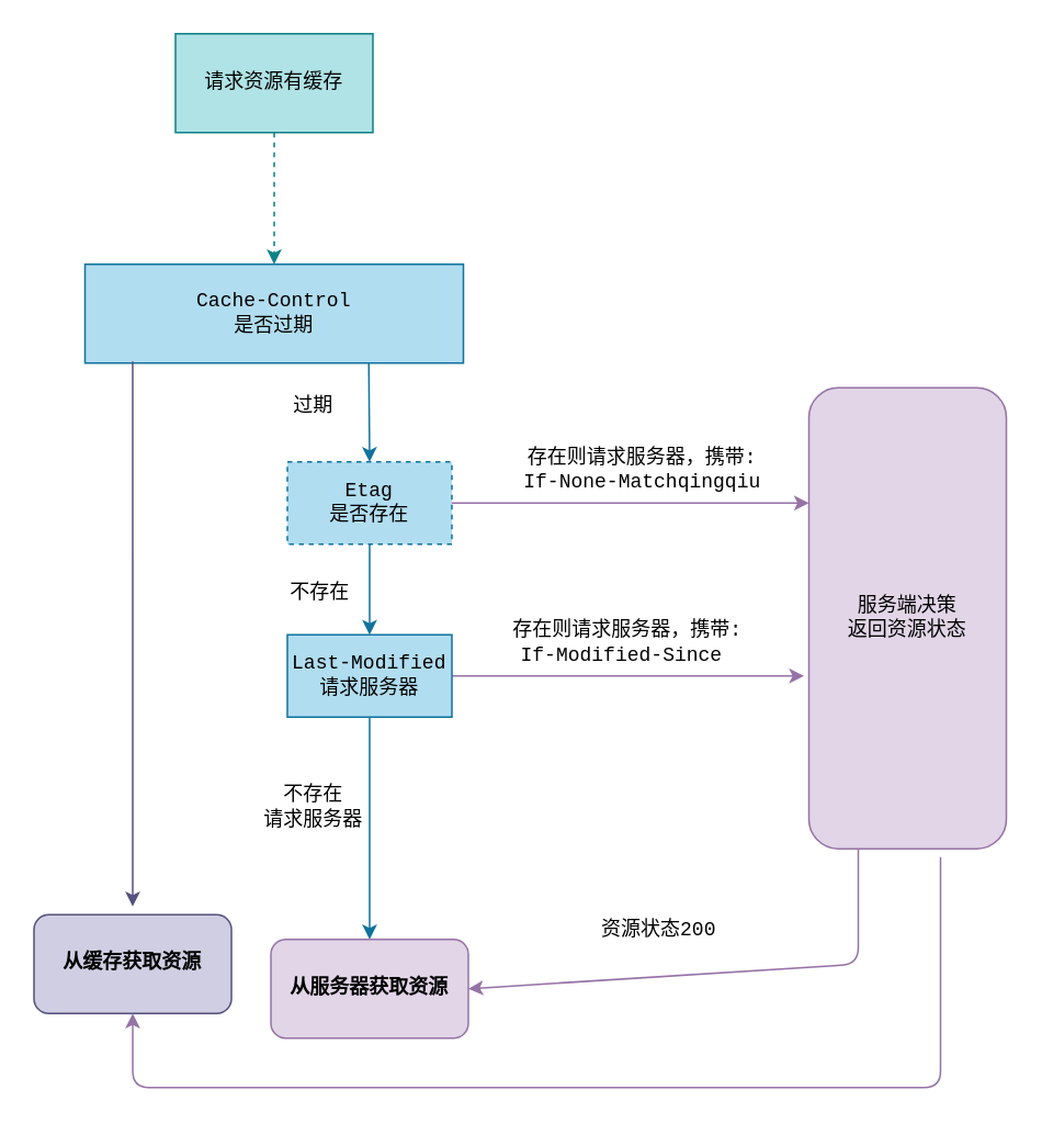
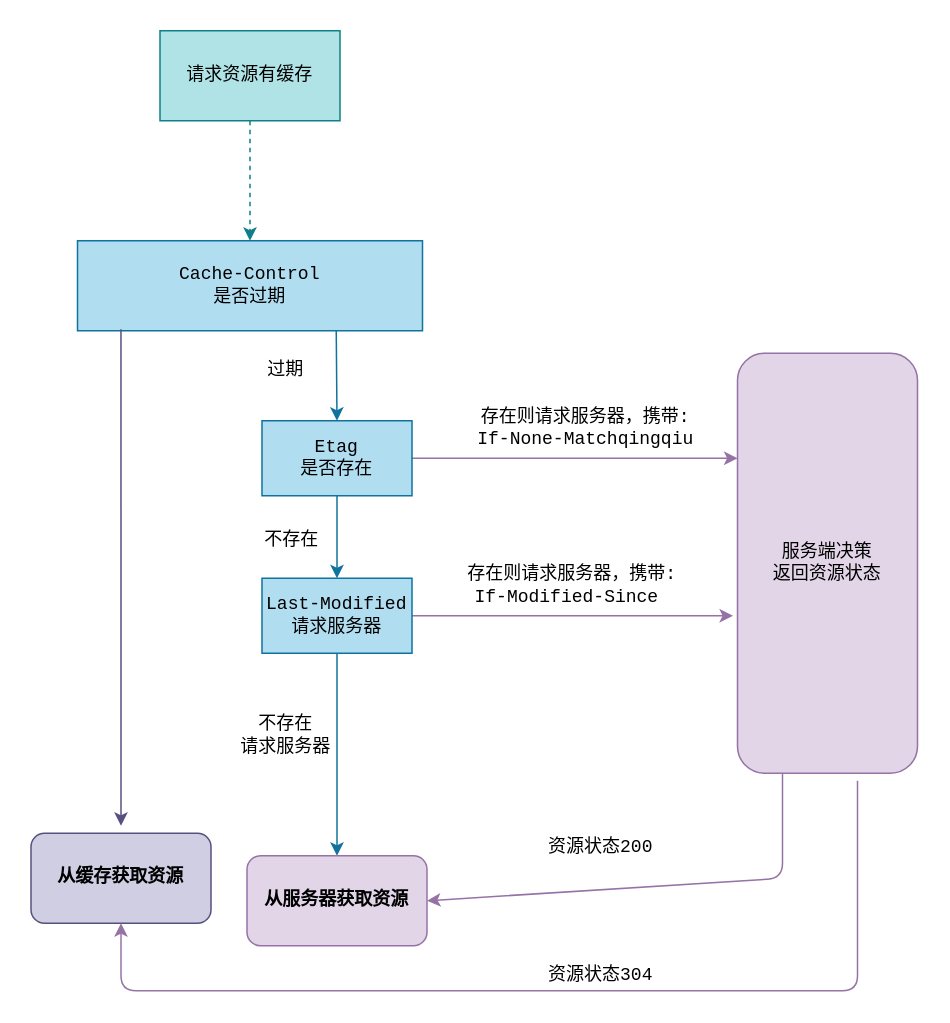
  <mxCell id="0" />
  <mxCell id="1" parent="0" />
  <mxCell id="2" value="从缓存获取资源" style="rounded=1;whiteSpace=wrap;html=1;strokeColor=#56517e;fontFamily=Courier New;fontSize=12;fillColor=#d0cee2;fontStyle=1" vertex="1" parent="1"><mxGeometry x="20" y="555" width="120" height="60" as="geometry" /></mxCell>
  <mxCell id="3" style="edgeStyle=orthogonalEdgeStyle;rounded=0;orthogonalLoop=1;jettySize=auto;html=1;fontFamily=Courier New;fontSize=12;fontColor=#000000;fillColor=#b0e3e6;strokeColor=#0e8088;dashed=1;" edge="1" parent="1" source="4" target="5"><mxGeometry relative="1" as="geometry" /></mxCell>
  <mxCell id="4" value="&lt;span style=&quot;white-space: normal&quot;&gt;请求资源有缓存&lt;/span&gt;" style="rounded=0;whiteSpace=wrap;html=1;strokeColor=#0e8088;fontFamily=Courier New;fontSize=12;fillColor=#b0e3e6;" vertex="1" parent="1"><mxGeometry x="106" y="20" width="120" height="60" as="geometry" /></mxCell>
  <mxCell id="5" value="Cache-Control&lt;br&gt;是否过期" style="rounded=0;whiteSpace=wrap;html=1;strokeColor=#10739e;fontFamily=Courier New;fontSize=12;fillColor=#b1ddf0;" vertex="1" parent="1"><mxGeometry x="51" y="160" width="230" height="60" as="geometry" /></mxCell>
  <mxCell id="6" style="edgeStyle=orthogonalEdgeStyle;rounded=0;orthogonalLoop=1;jettySize=auto;html=1;fontFamily=Courier New;fontSize=12;fontColor=#000000;fillColor=#b1ddf0;strokeColor=#10739e;" edge="1" parent="1" source="8" target="12"><mxGeometry relative="1" as="geometry" /></mxCell>
  <mxCell id="7" style="edgeStyle=orthogonalEdgeStyle;rounded=0;orthogonalLoop=1;jettySize=auto;html=1;entryX=0;entryY=0.25;entryDx=0;entryDy=0;fontFamily=Courier New;fontSize=12;fontColor=#000000;fillColor=#e1d5e7;strokeColor=#9673a6;" edge="1" parent="1" source="8" target="15"><mxGeometry relative="1" as="geometry" /></mxCell>
- <mxCell id="8" value="Etag&lt;br&gt;是否存在" style="rounded=0;whiteSpace=wrap;html=1;strokeColor=#10739e;fontFamily=Courier New;fontSize=12;fillColor=#b1ddf0;dashed=1;" vertex="1" parent="1"><mxGeometry x="174" y="280" width="100" height="50" as="geometry" /></mxCell>
+ <mxCell id="8" value="Etag&lt;br&gt;是否存在" style="rounded=0;whiteSpace=wrap;html=1;strokeColor=#10739e;fontFamily=Courier New;fontSize=12;fillColor=#b1ddf0;" vertex="1" parent="1"><mxGeometry x="174" y="280" width="100" height="50" as="geometry" /></mxCell>
  <mxCell id="9" value="" style="endArrow=classic;html=1;fontFamily=Courier New;fontSize=12;fontColor=#000000;exitX=0.75;exitY=1;exitDx=0;exitDy=0;entryX=0.5;entryY=0;entryDx=0;entryDy=0;fillColor=#b1ddf0;strokeColor=#10739e;" edge="1" parent="1" source="5" target="8"><mxGeometry width="50" height="50" relative="1" as="geometry"><mxPoint x="80" y="310" as="sourcePoint" /><mxPoint x="130" y="260" as="targetPoint" /></mxGeometry></mxCell>
  <mxCell id="10" style="edgeStyle=orthogonalEdgeStyle;rounded=0;orthogonalLoop=1;jettySize=auto;html=1;entryX=-0.025;entryY=0.625;entryDx=0;entryDy=0;entryPerimeter=0;fontFamily=Courier New;fontSize=12;fontColor=#000000;fillColor=#e1d5e7;strokeColor=#9673a6;" edge="1" parent="1" source="12" target="15"><mxGeometry relative="1" as="geometry" /></mxCell>
  <mxCell id="11" style="edgeStyle=orthogonalEdgeStyle;rounded=0;orthogonalLoop=1;jettySize=auto;html=1;fontFamily=Courier New;fontSize=12;fontColor=#000000;entryX=0.5;entryY=0;entryDx=0;entryDy=0;fillColor=#b1ddf0;strokeColor=#10739e;" edge="1" parent="1" source="12" target="21"><mxGeometry relative="1" as="geometry"><mxPoint x="224" y="610" as="targetPoint" /></mxGeometry></mxCell>
  <mxCell id="12" value="Last-Modified&lt;br&gt;请求服务器" style="rounded=0;whiteSpace=wrap;html=1;strokeColor=#10739e;fontFamily=Courier New;fontSize=12;fillColor=#b1ddf0;" vertex="1" parent="1"><mxGeometry x="174" y="385" width="100" height="50" as="geometry" /></mxCell>
  <mxCell id="13" value="存在则请求服务器，携带:&lt;br&gt;If-None-Matchqingqiu " style="text;html=1;strokeColor=none;fillColor=none;align=center;verticalAlign=middle;whiteSpace=wrap;rounded=0;fontFamily=Courier New;fontSize=12;fontColor=#000000;" vertex="1" parent="1"><mxGeometry x="290" y="275" width="200" height="20" as="geometry" /></mxCell>
  <mxCell id="14" value="过期" style="text;html=1;strokeColor=none;fillColor=none;align=center;verticalAlign=middle;whiteSpace=wrap;rounded=0;fontFamily=Courier New;fontSize=12;fontColor=#000000;" vertex="1" parent="1"><mxGeometry x="170" y="237" width="40" height="20" as="geometry" /></mxCell>
  <mxCell id="15" value="服务端决策&lt;br&gt;返回资源状态" style="rounded=1;whiteSpace=wrap;html=1;strokeColor=#9673a6;fontFamily=Courier New;fontSize=12;fillColor=#e1d5e7;" vertex="1" parent="1"><mxGeometry x="491" y="235" width="120" height="280" as="geometry" /></mxCell>
  <mxCell id="16" value="存在则请求服务器，携带:&lt;br&gt;If-Modified-Since&amp;nbsp;" style="text;html=1;strokeColor=none;fillColor=none;align=center;verticalAlign=middle;whiteSpace=wrap;rounded=0;fontFamily=Courier New;fontSize=12;fontColor=#000000;" vertex="1" parent="1"><mxGeometry x="281" y="380" width="200" height="20" as="geometry" /></mxCell>
  <mxCell id="17" value="不存在&lt;br&gt;请求服务器" style="text;html=1;strokeColor=none;fillColor=none;align=center;verticalAlign=middle;whiteSpace=wrap;rounded=0;fontFamily=Courier New;fontSize=12;fontColor=#000000;" vertex="1" parent="1"><mxGeometry x="152" y="480" width="76" height="20" as="geometry" /></mxCell>
  <mxCell id="18" value="不存在" style="text;html=1;strokeColor=none;fillColor=none;align=center;verticalAlign=middle;whiteSpace=wrap;rounded=0;fontFamily=Courier New;fontSize=12;fontColor=#000000;" vertex="1" parent="1"><mxGeometry x="174" y="350" width="40" height="20" as="geometry" /></mxCell>
  <mxCell id="19" value="" style="endArrow=classic;html=1;fontFamily=Courier New;fontSize=12;fontColor=#000000;exitX=0.126;exitY=0.983;exitDx=0;exitDy=0;exitPerimeter=0;fillColor=#d0cee2;strokeColor=#56517e;" edge="1" parent="1" source="5"><mxGeometry width="50" height="50" relative="1" as="geometry"><mxPoint x="-10" y="500" as="sourcePoint" /><mxPoint x="80" y="550" as="targetPoint" /></mxGeometry></mxCell>
  <mxCell id="20" value="" style="endArrow=classic;html=1;fontFamily=Courier New;fontSize=12;fontColor=#000000;exitX=0.25;exitY=1;exitDx=0;exitDy=0;entryX=1;entryY=0.5;entryDx=0;entryDy=0;fillColor=#e1d5e7;strokeColor=#9673a6;" edge="1" parent="1" source="15" target="21"><mxGeometry width="50" height="50" relative="1" as="geometry"><mxPoint x="530" y="520" as="sourcePoint" /><mxPoint x="280" y="650" as="targetPoint" /><Array as="points"><mxPoint x="521" y="585" /></Array></mxGeometry></mxCell>
  <mxCell id="21" value="从服务器获取资源" style="rounded=1;whiteSpace=wrap;html=1;strokeColor=#9673a6;fontFamily=Courier New;fontSize=12;fillColor=#e1d5e7;fontStyle=1" vertex="1" parent="1"><mxGeometry x="164" y="570" width="120" height="60" as="geometry" /></mxCell>
  <mxCell id="22" value="" style="endArrow=classic;html=1;fontFamily=Courier New;fontSize=12;fontColor=#000000;entryX=0.5;entryY=1;entryDx=0;entryDy=0;fillColor=#e1d5e7;strokeColor=#9673a6;" edge="1" parent="1" target="2"><mxGeometry width="50" height="50" relative="1" as="geometry"><mxPoint x="571" y="520" as="sourcePoint" /><mxPoint x="540" y="670" as="targetPoint" /><Array as="points"><mxPoint x="571" y="660" /><mxPoint x="80" y="660" /></Array></mxGeometry></mxCell>
  <mxCell id="23" value="资源状态200" style="text;html=1;strokeColor=none;fillColor=none;align=center;verticalAlign=middle;whiteSpace=wrap;rounded=0;fontFamily=Courier New;fontSize=12;fontColor=#000000;" vertex="1" parent="1"><mxGeometry x="355" y="555" width="90" height="20" as="geometry" /></mxCell>
+ <mxCell id="24" value="资源状态304" style="text;html=1;strokeColor=none;fillColor=none;align=center;verticalAlign=middle;whiteSpace=wrap;rounded=0;fontFamily=Courier New;fontSize=12;fontColor=#000000;" vertex="1" parent="1"><mxGeometry x="355" y="640" width="90" height="20" as="geometry" /></mxCell>
